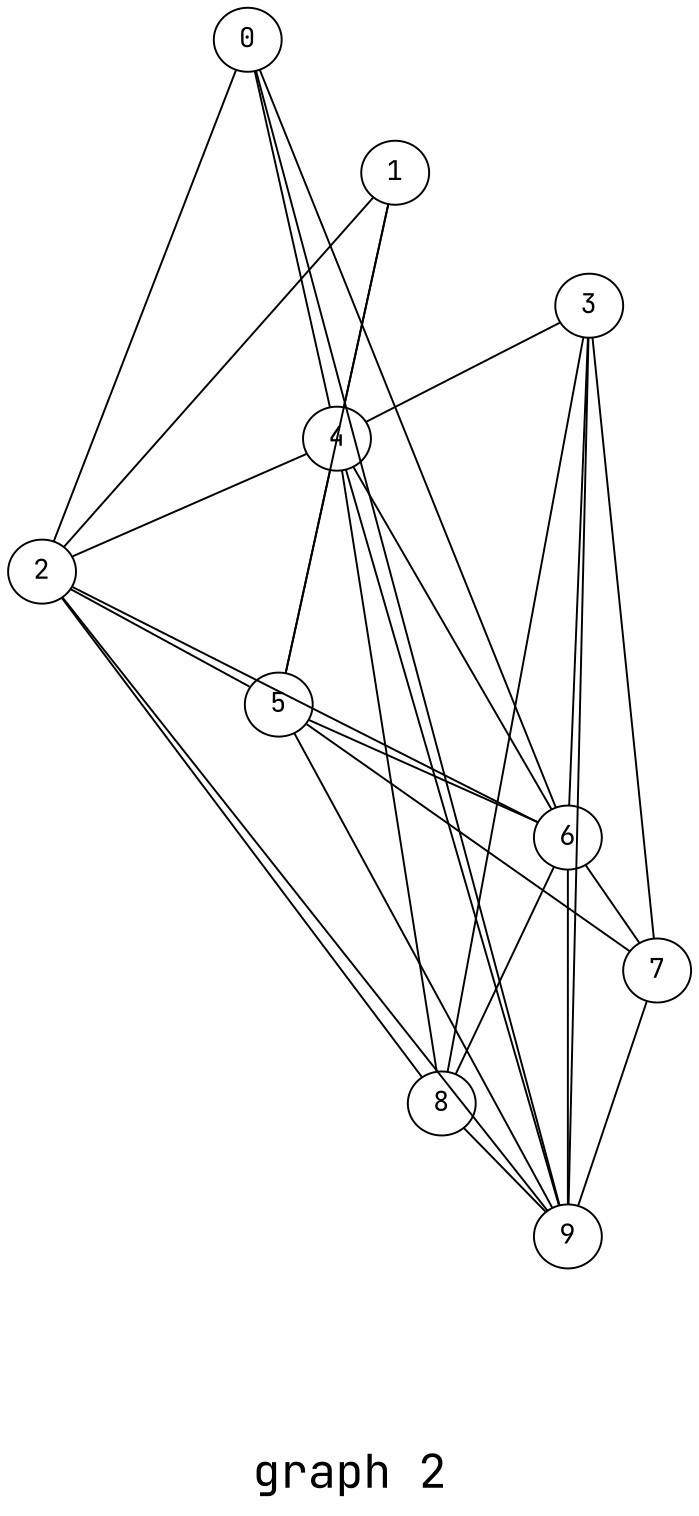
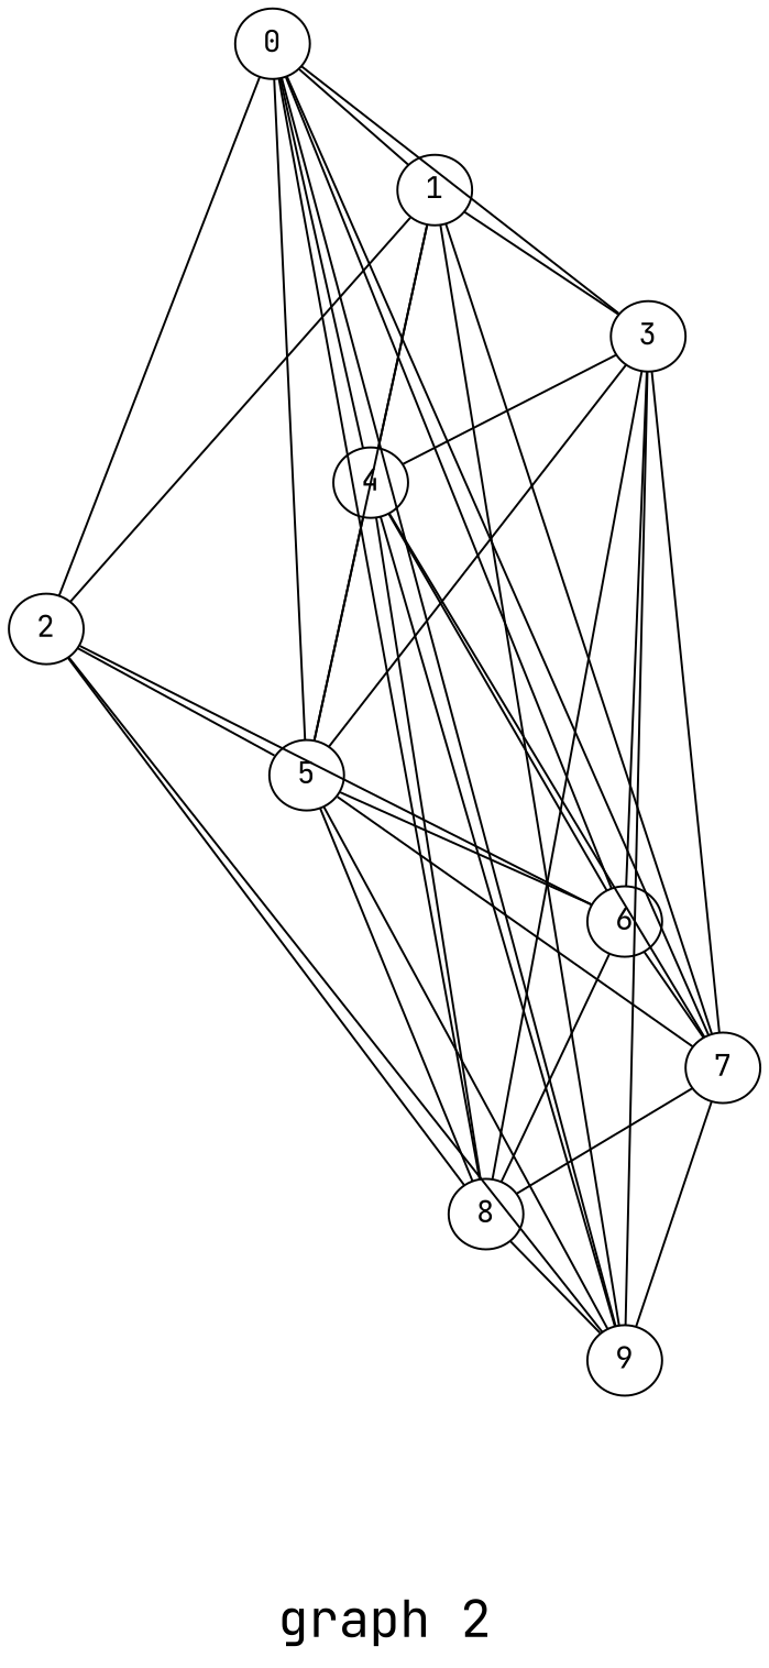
  graph {
    fontname="JetBrains Mono"
    fontsize=24
    label="\ngraph 2\n"
    splines=false
    node [fontname="JetBrains Mono" shape=ellipse]
    edge [fontname="JetBrains Mono"]
    0 [height=0.3 width=0.3]
    1 [height=0.3 width=0.3]
    2 [height=0.3 width=0.3]
    3 [height=0.3 width=0.3]
    4 [height=0.3 width=0.3]
    5 [height=0.3 width=0.3]
    6 [height=0.3 width=0.3]
    7 [height=0.3 width=0.3]
    8 [height=0.3 width=0.3]
    9 [height=0.3 width=0.3]
+   0 -- 1
    0 -- 2
+   0 -- 3
    0 -- 4
+   0 -- 5
    0 -- 6
+   0 -- 7
+   0 -- 8
    0 -- 9
    1 -- 2
+   1 -- 3
    1 -- 4
    1 -- 5
-   6 -- 9
+   1 -- 7
+   1 -- 9
    2 -- 5
    2 -- 6
    2 -- 8
    2 -- 9
    3 -- 4
+   3 -- 5
    3 -- 6
    3 -- 7
    3 -- 8
    3 -- 9
    4 -- 5
    4 -- 6
-   4 -- 2
+   4 -- 7
    4 -- 8
    4 -- 9
    5 -- 6
    5 -- 7
+   5 -- 8
    5 -- 9
    6 -- 7
    6 -- 8
+   7 -- 8
    7 -- 9
    8 -- 9
  }
